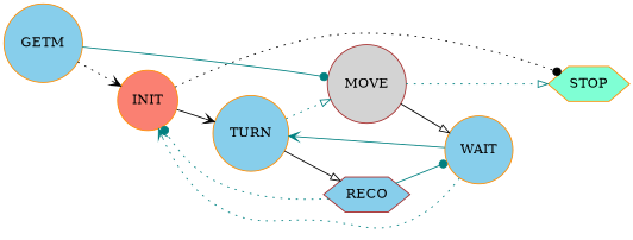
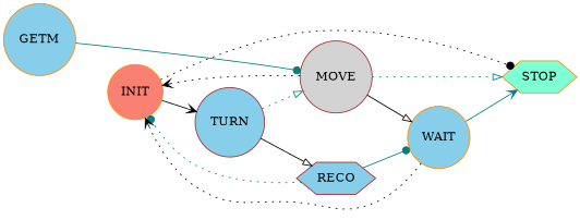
  digraph {
    rankdir=LR
    node [color=darkorange fillcolor=skyblue shape=circle style=filled]
    edge [arrowhead=vee color=black]
    INIT [fillcolor=salmon]
-   TURN
+   TURN [color=brown]
    STOP [fillcolor=aquamarine shape=hexagon]
    RECO [color=brown shape=hexagon]
    MOVE [color=brown fillcolor=lightgrey]
    WAIT
    GETM
    INIT -> TURN
    INIT -> STOP [arrowhead=dot style=dotted]
    TURN -> RECO [arrowhead=onormal]
    TURN -> MOVE [arrowhead=onormal color=teal style=dotted]
    RECO -> INIT [arrowhead=dot color=teal style=dotted]
    RECO -> WAIT [arrowhead=dot color=teal]
    MOVE -> STOP [arrowhead=onormal color=teal style=dotted]
    MOVE -> WAIT [arrowhead=onormal]
-   WAIT -> INIT [color=teal style=dotted]
-   WAIT -> TURN [color=teal]
-   GETM -> INIT [style=dotted]
+   WAIT -> INIT [style=dotted]
+   WAIT -> STOP [color=teal]
+   MOVE -> INIT [style=dotted]
    GETM -> MOVE [arrowhead=dot color=teal]
  }
